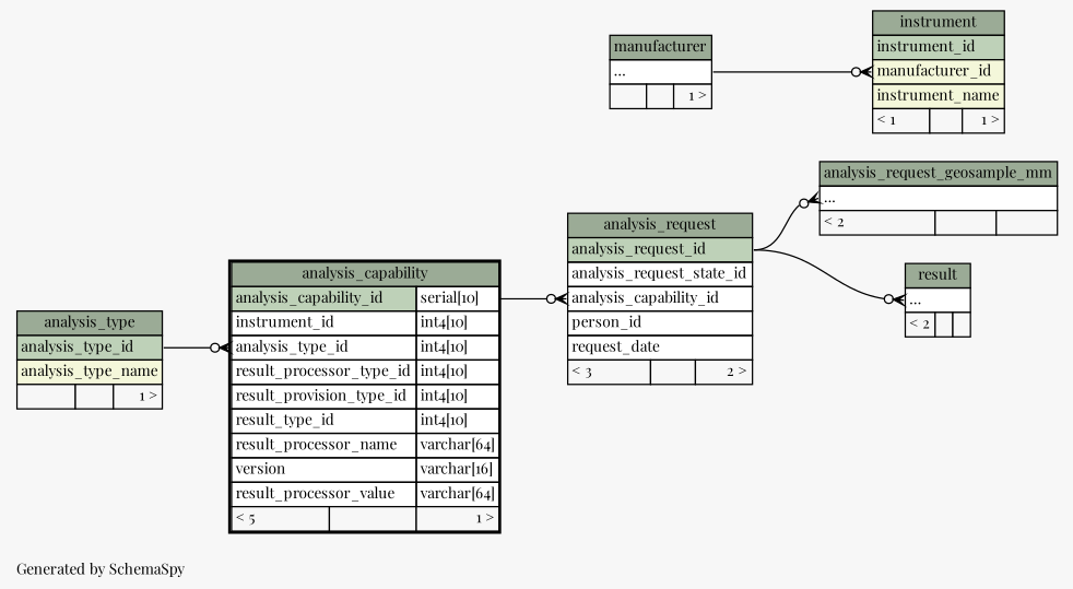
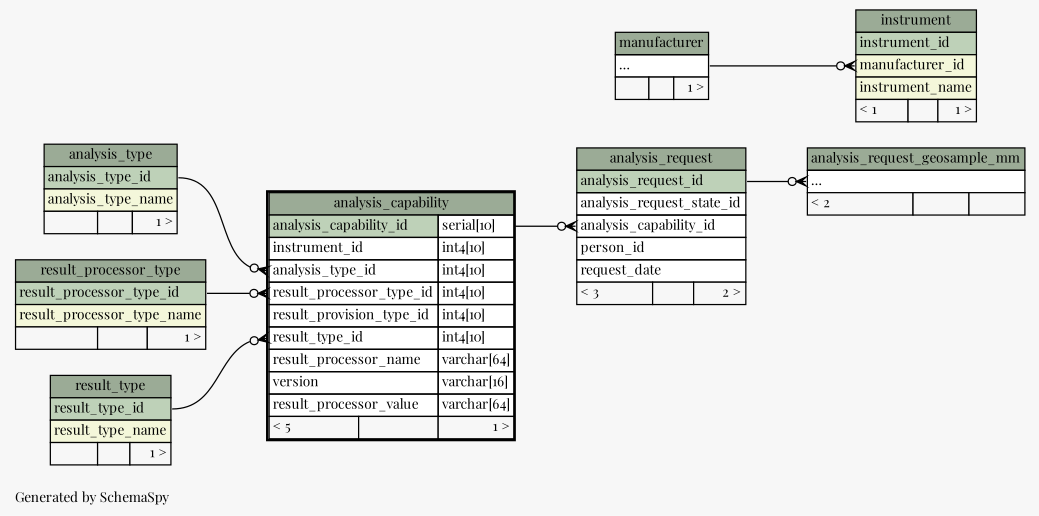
  digraph {
    bgcolor="#f7f7f7"
    fontname="Playfair Display"
    fontsize=11
    label="\nGenerated by SchemaSpy"
    labeljust=l
    nodesep=0.18
    rankdir=RL
    ranksep=0.46
    node [fontname="Playfair Display" fontsize=11 shape=plaintext]
    edge [arrowhead=none arrowsize=0.8 arrowtail=crowodot dir=back fontname="Playfair Display" headport="analysis_request_id:e" tailport="elipses:w"]
    n1 [label=<     <TABLE BORDER="2" CELLBORDER="1" CELLSPACING="0" BGCOLOR="#ffffff">       <TR><TD COLSPAN="3" BGCOLOR="#9bab96" ALIGN="CENTER">analysis_capability</TD></TR>       <TR><TD PORT="analysis_capability_id" COLSPAN="2" BGCOLOR="#bed1b8" ALIGN="LEFT">analysis_capability_id</TD><TD PORT="analysis_capability_id.type" ALIGN="LEFT">serial[10]</TD></TR>       <TR><TD PORT="instrument_id" COLSPAN="2" ALIGN="LEFT">instrument_id</TD><TD PORT="instrument_id.type" ALIGN="LEFT">int4[10]</TD></TR>       <TR><TD PORT="analysis_type_id" COLSPAN="2" ALIGN="LEFT">analysis_type_id</TD><TD PORT="analysis_type_id.type" ALIGN="LEFT">int4[10]</TD></TR>       <TR><TD PORT="result_processor_type_id" COLSPAN="2" ALIGN="LEFT">result_processor_type_id</TD><TD PORT="result_processor_type_id.type" ALIGN="LEFT">int4[10]</TD></TR>       <TR><TD PORT="result_provision_type_id" COLSPAN="2" ALIGN="LEFT">result_provision_type_id</TD><TD PORT="result_provision_type_id.type" ALIGN="LEFT">int4[10]</TD></TR>       <TR><TD PORT="result_type_id" COLSPAN="2" ALIGN="LEFT">result_type_id</TD><TD PORT="result_type_id.type" ALIGN="LEFT">int4[10]</TD></TR>       <TR><TD PORT="result_processor_name" COLSPAN="2" ALIGN="LEFT">result_processor_name</TD><TD PORT="result_processor_name.type" ALIGN="LEFT">varchar[64]</TD></TR>       <TR><TD PORT="version" COLSPAN="2" ALIGN="LEFT">version</TD><TD PORT="version.type" ALIGN="LEFT">varchar[16]</TD></TR>       <TR><TD PORT="result_processor_value" COLSPAN="2" ALIGN="LEFT">result_processor_value</TD><TD PORT="result_processor_value.type" ALIGN="LEFT">varchar[64]</TD></TR>       <TR><TD ALIGN="LEFT" BGCOLOR="#f7f7f7">&lt; 5</TD><TD ALIGN="RIGHT" BGCOLOR="#f7f7f7">  </TD><TD ALIGN="RIGHT" BGCOLOR="#f7f7f7">1 &gt;</TD></TR>     </TABLE>>]
    n2 [label=<     <TABLE BORDER="0" CELLBORDER="1" CELLSPACING="0" BGCOLOR="#ffffff">       <TR><TD COLSPAN="3" BGCOLOR="#9bab96" ALIGN="CENTER">analysis_type</TD></TR>       <TR><TD PORT="analysis_type_id" COLSPAN="3" BGCOLOR="#bed1b8" ALIGN="LEFT">analysis_type_id</TD></TR>       <TR><TD PORT="analysis_type_name" COLSPAN="3" BGCOLOR="#f4f7da" ALIGN="LEFT">analysis_type_name</TD></TR>       <TR><TD ALIGN="LEFT" BGCOLOR="#f7f7f7">  </TD><TD ALIGN="RIGHT" BGCOLOR="#f7f7f7">  </TD><TD ALIGN="RIGHT" BGCOLOR="#f7f7f7">1 &gt;</TD></TR>     </TABLE>>]
+   n3 [label=<     <TABLE BORDER="0" CELLBORDER="1" CELLSPACING="0" BGCOLOR="#ffffff">       <TR><TD COLSPAN="3" BGCOLOR="#9bab96" ALIGN="CENTER">result_processor_type</TD></TR>       <TR><TD PORT="result_processor_type_id" COLSPAN="3" BGCOLOR="#bed1b8" ALIGN="LEFT">result_processor_type_id</TD></TR>       <TR><TD PORT="result_processor_type_name" COLSPAN="3" BGCOLOR="#f4f7da" ALIGN="LEFT">result_processor_type_name</TD></TR>       <TR><TD ALIGN="LEFT" BGCOLOR="#f7f7f7">  </TD><TD ALIGN="RIGHT" BGCOLOR="#f7f7f7">  </TD><TD ALIGN="RIGHT" BGCOLOR="#f7f7f7">1 &gt;</TD></TR>     </TABLE>>]
+   n4 [label=<     <TABLE BORDER="0" CELLBORDER="1" CELLSPACING="0" BGCOLOR="#ffffff">       <TR><TD COLSPAN="3" BGCOLOR="#9bab96" ALIGN="CENTER">result_type</TD></TR>       <TR><TD PORT="result_type_id" COLSPAN="3" BGCOLOR="#bed1b8" ALIGN="LEFT">result_type_id</TD></TR>       <TR><TD PORT="result_type_name" COLSPAN="3" BGCOLOR="#f4f7da" ALIGN="LEFT">result_type_name</TD></TR>       <TR><TD ALIGN="LEFT" BGCOLOR="#f7f7f7">  </TD><TD ALIGN="RIGHT" BGCOLOR="#f7f7f7">  </TD><TD ALIGN="RIGHT" BGCOLOR="#f7f7f7">1 &gt;</TD></TR>     </TABLE>>]
    n5 [label=<     <TABLE BORDER="0" CELLBORDER="1" CELLSPACING="0" BGCOLOR="#ffffff">       <TR><TD COLSPAN="3" BGCOLOR="#9bab96" ALIGN="CENTER">instrument</TD></TR>       <TR><TD PORT="instrument_id" COLSPAN="3" BGCOLOR="#bed1b8" ALIGN="LEFT">instrument_id</TD></TR>       <TR><TD PORT="manufacturer_id" COLSPAN="3" BGCOLOR="#f4f7da" ALIGN="LEFT">manufacturer_id</TD></TR>       <TR><TD PORT="instrument_name" COLSPAN="3" BGCOLOR="#f4f7da" ALIGN="LEFT">instrument_name</TD></TR>       <TR><TD ALIGN="LEFT" BGCOLOR="#f7f7f7">&lt; 1</TD><TD ALIGN="RIGHT" BGCOLOR="#f7f7f7">  </TD><TD ALIGN="RIGHT" BGCOLOR="#f7f7f7">1 &gt;</TD></TR>     </TABLE>>]
    n6 [label=<     <TABLE BORDER="0" CELLBORDER="1" CELLSPACING="0" BGCOLOR="#ffffff">       <TR><TD COLSPAN="3" BGCOLOR="#9bab96" ALIGN="CENTER">manufacturer</TD></TR>       <TR><TD PORT="elipses" COLSPAN="3" ALIGN="LEFT">...</TD></TR>       <TR><TD ALIGN="LEFT" BGCOLOR="#f7f7f7">  </TD><TD ALIGN="RIGHT" BGCOLOR="#f7f7f7">  </TD><TD ALIGN="RIGHT" BGCOLOR="#f7f7f7">1 &gt;</TD></TR>     </TABLE>>]
    n7 [label=<     <TABLE BORDER="0" CELLBORDER="1" CELLSPACING="0" BGCOLOR="#ffffff">       <TR><TD COLSPAN="3" BGCOLOR="#9bab96" ALIGN="CENTER">analysis_request</TD></TR>       <TR><TD PORT="analysis_request_id" COLSPAN="3" BGCOLOR="#bed1b8" ALIGN="LEFT">analysis_request_id</TD></TR>       <TR><TD PORT="analysis_request_state_id" COLSPAN="3" ALIGN="LEFT">analysis_request_state_id</TD></TR>       <TR><TD PORT="analysis_capability_id" COLSPAN="3" ALIGN="LEFT">analysis_capability_id</TD></TR>       <TR><TD PORT="person_id" COLSPAN="3" ALIGN="LEFT">person_id</TD></TR>       <TR><TD PORT="request_date" COLSPAN="3" ALIGN="LEFT">request_date</TD></TR>       <TR><TD ALIGN="LEFT" BGCOLOR="#f7f7f7">&lt; 3</TD><TD ALIGN="RIGHT" BGCOLOR="#f7f7f7">  </TD><TD ALIGN="RIGHT" BGCOLOR="#f7f7f7">2 &gt;</TD></TR>     </TABLE>>]
    n8 [label=<     <TABLE BORDER="0" CELLBORDER="1" CELLSPACING="0" BGCOLOR="#ffffff">       <TR><TD COLSPAN="3" BGCOLOR="#9bab96" ALIGN="CENTER">analysis_request_geosample_mm</TD></TR>       <TR><TD PORT="elipses" COLSPAN="3" ALIGN="LEFT">...</TD></TR>       <TR><TD ALIGN="LEFT" BGCOLOR="#f7f7f7">&lt; 2</TD><TD ALIGN="RIGHT" BGCOLOR="#f7f7f7">  </TD><TD ALIGN="RIGHT" BGCOLOR="#f7f7f7">  </TD></TR>     </TABLE>>]
-   n9 [label=<     <TABLE BORDER="0" CELLBORDER="1" CELLSPACING="0" BGCOLOR="#ffffff">       <TR><TD COLSPAN="3" BGCOLOR="#9bab96" ALIGN="CENTER">result</TD></TR>       <TR><TD PORT="elipses" COLSPAN="3" ALIGN="LEFT">...</TD></TR>       <TR><TD ALIGN="LEFT" BGCOLOR="#f7f7f7">&lt; 2</TD><TD ALIGN="RIGHT" BGCOLOR="#f7f7f7">  </TD><TD ALIGN="RIGHT" BGCOLOR="#f7f7f7">  </TD></TR>     </TABLE>>]
    n1 -> n2 [headport="analysis_type_id:e" tailport="analysis_type_id:w"]
+   n1 -> n3 [headport="result_processor_type_id:e" tailport="result_processor_type_id:w"]
+   n1 -> n4 [headport="result_type_id:e" tailport="result_type_id:w"]
    n5 -> n6 [headport="elipses:e" tailport="manufacturer_id:w"]
    n7 -> n1 [headport="analysis_capability_id.type:e" tailport="analysis_capability_id:w"]
    n8 -> n7
-   n9 -> n7
  }
